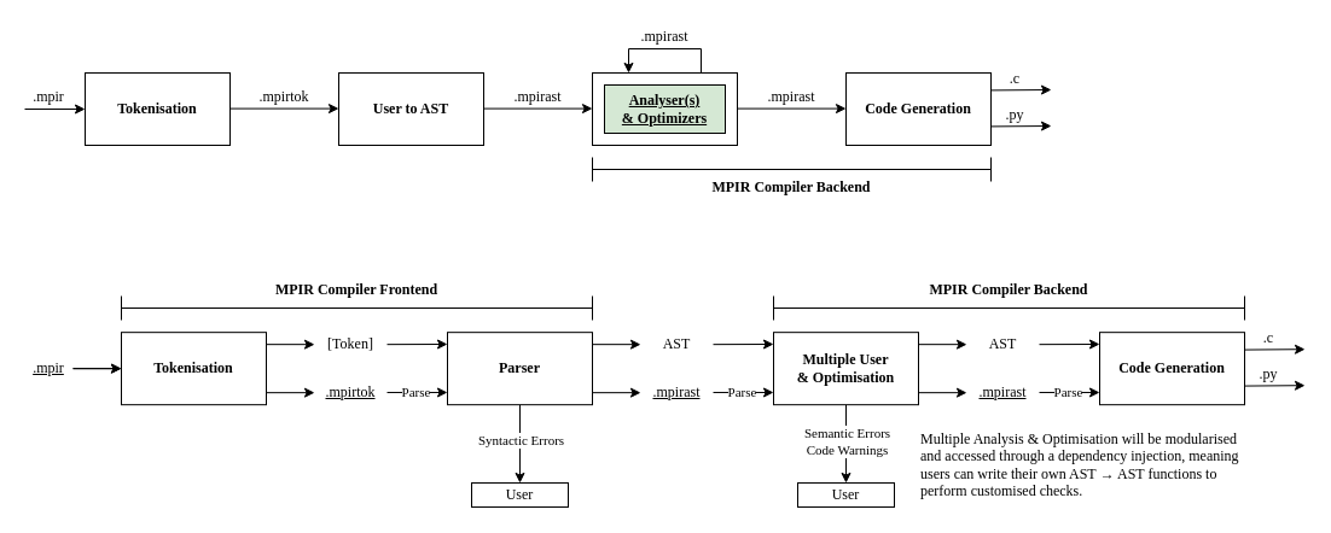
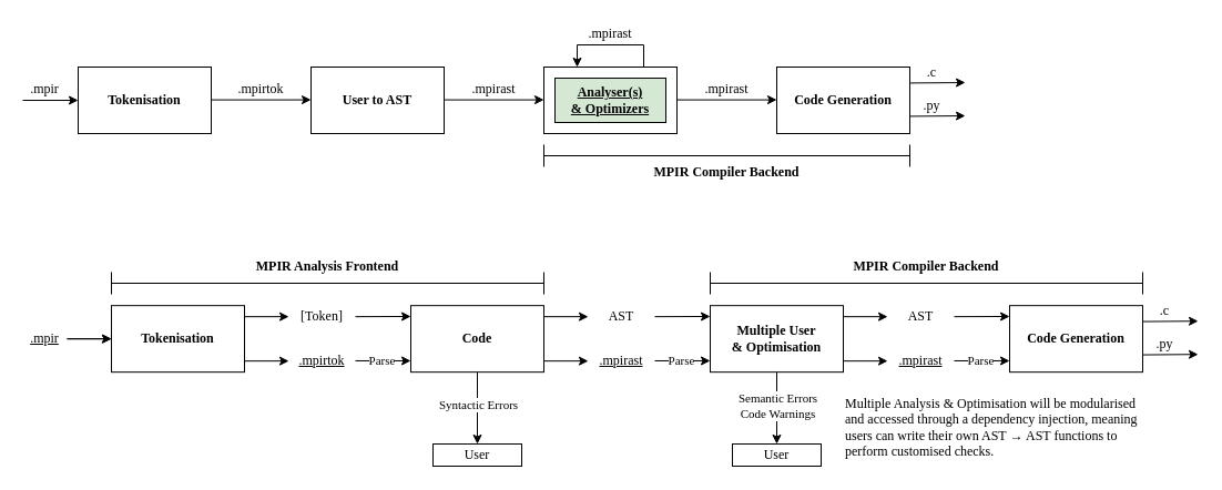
  <mxCell id="0" />
  <mxCell id="1" parent="0" />
  <mxCell id="2" value="" style="rounded=0;whiteSpace=wrap;html=1;fontFamily=CMU Serif;fontStyle=1" parent="1" vertex="1"><mxGeometry x="490" y="60" width="120" height="60" as="geometry" /></mxCell>
  <mxCell id="3" value="Tokenisation" style="rounded=0;whiteSpace=wrap;html=1;fontFamily=CMU Serif;fontStyle=1" parent="1" vertex="1"><mxGeometry x="70" y="60" width="120" height="60" as="geometry" /></mxCell>
  <mxCell id="4" value="User to AST" style="rounded=0;whiteSpace=wrap;html=1;fontFamily=CMU Serif;fontStyle=1" parent="1" vertex="1"><mxGeometry x="280" y="60" width="120" height="60" as="geometry" /></mxCell>
  <mxCell id="5" value="" style="endArrow=classic;html=1;rounded=0;fontFamily=CMU Serif;" parent="1" edge="1"><mxGeometry width="50" height="50" relative="1" as="geometry"><mxPoint y="90" as="sourcePoint" x="20" /><mxPoint x="70" y="90" as="targetPoint" /></mxGeometry></mxCell>
  <mxCell id="6" value=".mpir" style="text;html=1;strokeColor=none;fillColor=none;align=center;verticalAlign=middle;whiteSpace=wrap;rounded=0;fontFamily=CMU Serif;" parent="1" vertex="1"><mxGeometry y="70" width="40" height="20" as="geometry" x="20" /></mxCell>
  <mxCell id="7" value="" style="endArrow=classic;html=1;rounded=0;fontFamily=CMU Serif;" parent="1" edge="1"><mxGeometry width="50" height="50" relative="1" as="geometry"><mxPoint x="190" y="89.58" as="sourcePoint" /><mxPoint x="280" y="89.58" as="targetPoint" /></mxGeometry></mxCell>
  <mxCell id="8" value=".mpirtok" style="text;html=1;strokeColor=none;fillColor=none;align=center;verticalAlign=middle;whiteSpace=wrap;rounded=0;fontFamily=CMU Serif;" parent="1" vertex="1"><mxGeometry x="190" y="70" width="90" height="20" as="geometry" /></mxCell>
  <mxCell id="9" value="Analyser(s)&lt;br&gt;&amp;amp; Optimizers" style="rounded=0;whiteSpace=wrap;html=1;fontFamily=CMU Serif;fontStyle=5;fillColor=#d5e8d4;" parent="1" vertex="1"><mxGeometry x="500" y="70" width="100" height="40" as="geometry" /></mxCell>
  <mxCell id="10" value="" style="endArrow=classic;html=1;rounded=0;fontFamily=CMU Serif;" parent="1" edge="1"><mxGeometry width="50" height="50" relative="1" as="geometry"><mxPoint x="400" y="89.58" as="sourcePoint" /><mxPoint x="490" y="89.58" as="targetPoint" /></mxGeometry></mxCell>
  <mxCell id="11" value=".mpirast" style="text;html=1;strokeColor=none;fillColor=none;align=center;verticalAlign=middle;whiteSpace=wrap;rounded=0;fontFamily=CMU Serif;" parent="1" vertex="1"><mxGeometry x="400" y="70" width="90" height="20" as="geometry" /></mxCell>
  <mxCell id="12" value="Code Generation" style="rounded=0;whiteSpace=wrap;html=1;fontFamily=CMU Serif;fontStyle=1" parent="1" vertex="1"><mxGeometry x="700" y="60" width="120" height="60" as="geometry" /></mxCell>
  <mxCell id="13" value="" style="endArrow=classic;html=1;rounded=0;fontFamily=CMU Serif;" parent="1" edge="1"><mxGeometry width="50" height="50" relative="1" as="geometry"><mxPoint x="610" y="89.58" as="sourcePoint" /><mxPoint x="700" y="89.58" as="targetPoint" /></mxGeometry></mxCell>
  <mxCell id="14" value=".mpirast" style="text;html=1;strokeColor=none;fillColor=none;align=center;verticalAlign=middle;whiteSpace=wrap;rounded=0;fontFamily=CMU Serif;fontStyle=0" parent="1" vertex="1"><mxGeometry x="610" y="70" width="90" height="20" as="geometry" /></mxCell>
  <mxCell id="15" value="" style="endArrow=classic;html=1;rounded=0;fontFamily=CMU Serif;" parent="1" edge="1"><mxGeometry width="50" height="50" relative="1" as="geometry"><mxPoint x="820" y="74.41" as="sourcePoint" /><mxPoint x="870" y="74" as="targetPoint" /></mxGeometry></mxCell>
  <mxCell id="16" value=".c" style="text;html=1;strokeColor=none;fillColor=none;align=center;verticalAlign=middle;whiteSpace=wrap;rounded=0;fontFamily=CMU Serif;" parent="1" vertex="1"><mxGeometry x="820" y="54.83" width="40" height="20" as="geometry" /></mxCell>
  <mxCell id="17" value="" style="endArrow=classic;html=1;rounded=0;fontFamily=CMU Serif;" parent="1" edge="1"><mxGeometry width="50" height="50" relative="1" as="geometry"><mxPoint x="820" y="104.41" as="sourcePoint" /><mxPoint x="870" y="104" as="targetPoint" /></mxGeometry></mxCell>
  <mxCell id="18" value=".py" style="text;html=1;strokeColor=none;fillColor=none;align=center;verticalAlign=middle;whiteSpace=wrap;rounded=0;fontFamily=CMU Serif;" parent="1" vertex="1"><mxGeometry x="820" y="84.83" width="40" height="20" as="geometry" /></mxCell>
  <mxCell id="19" value="" style="shape=crossbar;whiteSpace=wrap;html=1;rounded=1;fontFamily=CMU Serif;" parent="1" vertex="1"><mxGeometry x="100" y="245" width="390" height="20" as="geometry" /></mxCell>
  <mxCell id="20" value="" style="shape=crossbar;whiteSpace=wrap;html=1;rounded=1;fontFamily=CMU Serif;" parent="1" vertex="1"><mxGeometry x="490" y="130" width="330" height="20" as="geometry" /></mxCell>
- <mxCell id="21" value="MPIR Compiler Frontend" style="text;html=1;strokeColor=none;fillColor=none;align=center;verticalAlign=middle;whiteSpace=wrap;rounded=0;fontFamily=CMU Serif;fontStyle=1" parent="1" vertex="1"><mxGeometry x="100" y="225" width="390" height="30" as="geometry" /></mxCell>
+ <mxCell id="21" value="MPIR Analysis Frontend" style="text;html=1;strokeColor=none;fillColor=none;align=center;verticalAlign=middle;whiteSpace=wrap;rounded=0;fontFamily=CMU Serif;fontStyle=1" parent="1" vertex="1"><mxGeometry x="100" y="225" width="390" height="30" as="geometry" /></mxCell>
  <mxCell id="22" value="MPIR Compiler Backend" style="text;html=1;strokeColor=none;fillColor=none;align=center;verticalAlign=middle;whiteSpace=wrap;rounded=0;fontFamily=CMU Serif;fontStyle=1" parent="1" vertex="1"><mxGeometry x="490" y="140" width="330" height="30" as="geometry" /></mxCell>
  <mxCell id="23" style="edgeStyle=orthogonalEdgeStyle;rounded=0;orthogonalLoop=1;jettySize=auto;html=1;entryX=0.25;entryY=0;entryDx=0;entryDy=0;fontFamily=CMU Serif;exitX=0.75;exitY=0;exitDx=0;exitDy=0;" parent="1" source="2" target="2" edge="1"><mxGeometry relative="1" as="geometry"><Array as="points"><mxPoint x="580" y="40" /><mxPoint x="520" y="40" /></Array></mxGeometry></mxCell>
  <mxCell id="24" value=".mpirast" style="text;html=1;strokeColor=none;fillColor=none;align=center;verticalAlign=middle;whiteSpace=wrap;rounded=0;fontFamily=CMU Serif;fontStyle=0" parent="1" vertex="1"><mxGeometry x="520" y="20" width="60" height="20" as="geometry" /></mxCell>
  <mxCell id="25" value="" style="endArrow=classic;html=1;rounded=0;fontFamily=CMU Serif;" edge="1" parent="1"><mxGeometry width="50" height="50" relative="1" as="geometry"><mxPoint x="60" y="305.17" as="sourcePoint" /><mxPoint x="100" y="305.17" as="targetPoint" /></mxGeometry></mxCell>
  <mxCell id="26" value="" style="edgeStyle=orthogonalEdgeStyle;rounded=0;orthogonalLoop=1;jettySize=auto;html=1;fontFamily=CMU Serif;" edge="1" parent="1" source="27" target="28"><mxGeometry relative="1" as="geometry" /></mxCell>
  <mxCell id="27" value=".mpir" style="text;html=1;strokeColor=none;fillColor=none;align=center;verticalAlign=middle;whiteSpace=wrap;rounded=0;fontFamily=CMU Serif;fontStyle=4" vertex="1" parent="1"><mxGeometry y="295.17" width="40" height="20" as="geometry" x="20" /></mxCell>
  <mxCell id="28" value="Tokenisation" style="rounded=0;whiteSpace=wrap;html=1;fontFamily=CMU Serif;fontStyle=1" vertex="1" parent="1"><mxGeometry x="100" y="275.17" width="120" height="60" as="geometry" /></mxCell>
  <mxCell id="29" value="" style="endArrow=classic;html=1;rounded=0;fontFamily=CMU Serif;exitX=1;exitY=0.75;exitDx=0;exitDy=0;" edge="1" parent="1"><mxGeometry width="50" height="50" relative="1" as="geometry"><mxPoint x="220" y="285.17" as="sourcePoint" /><mxPoint x="260" y="285.17" as="targetPoint" /></mxGeometry></mxCell>
  <mxCell id="30" value="" style="endArrow=classic;html=1;rounded=0;fontFamily=CMU Serif;exitX=1;exitY=0.75;exitDx=0;exitDy=0;" edge="1" parent="1"><mxGeometry width="50" height="50" relative="1" as="geometry"><mxPoint x="220" y="325.17" as="sourcePoint" /><mxPoint x="260" y="325.17" as="targetPoint" /></mxGeometry></mxCell>
  <mxCell id="31" value=".mpirtok" style="text;html=1;strokeColor=none;fillColor=none;align=center;verticalAlign=middle;whiteSpace=wrap;rounded=0;fontFamily=CMU Serif;fontStyle=4" vertex="1" parent="1"><mxGeometry x="260" y="315.17" width="60" height="20" as="geometry" /></mxCell>
  <mxCell id="32" value="[Token]" style="text;html=1;strokeColor=none;fillColor=none;align=center;verticalAlign=middle;whiteSpace=wrap;rounded=0;fontFamily=CMU Serif;fontStyle=0" vertex="1" parent="1"><mxGeometry x="260" y="275.17" width="60" height="20" as="geometry" /></mxCell>
  <mxCell id="33" value="" style="edgeStyle=orthogonalEdgeStyle;rounded=0;orthogonalLoop=1;jettySize=auto;html=1;fontFamily=CMU Serif;" edge="1" parent="1" source="35"><mxGeometry relative="1" as="geometry"><mxPoint x="430" y="400" as="targetPoint" /></mxGeometry></mxCell>
  <mxCell id="34" value="Syntactic Errors" style="edgeLabel;html=1;align=center;verticalAlign=middle;resizable=0;points=[];fontFamily=CMU Serif;" vertex="1" connectable="0" parent="33"><mxGeometry x="-0.126" relative="1" as="geometry"><mxPoint as="offset" /></mxGeometry></mxCell>
- <mxCell id="35" value="Parser" style="rounded=0;whiteSpace=wrap;html=1;fontFamily=CMU Serif;fontStyle=1" vertex="1" parent="1"><mxGeometry x="370" y="275.17" width="120" height="60" as="geometry" /></mxCell>
+ <mxCell id="35" value="Code" style="rounded=0;whiteSpace=wrap;html=1;fontFamily=CMU Serif;fontStyle=1" vertex="1" parent="1"><mxGeometry x="370" y="275.17" width="120" height="60" as="geometry" /></mxCell>
  <mxCell id="36" value="" style="endArrow=classic;html=1;rounded=0;fontFamily=CMU Serif;" edge="1" parent="1"><mxGeometry width="50" height="50" relative="1" as="geometry"><mxPoint x="320" y="324.97" as="sourcePoint" /><mxPoint x="370" y="324.97" as="targetPoint" /><Array as="points"><mxPoint x="350" y="324.97" /></Array></mxGeometry></mxCell>
  <mxCell id="37" value="Parse" style="edgeLabel;html=1;align=center;verticalAlign=middle;resizable=0;points=[];fontFamily=CMU Serif;" vertex="1" connectable="0" parent="36"><mxGeometry x="-0.08" y="-1" relative="1" as="geometry"><mxPoint y="-1" as="offset" /></mxGeometry></mxCell>
  <mxCell id="38" value="" style="endArrow=classic;html=1;rounded=0;fontFamily=CMU Serif;" edge="1" parent="1"><mxGeometry width="50" height="50" relative="1" as="geometry"><mxPoint x="320" y="285.17" as="sourcePoint" /><mxPoint x="370" y="284.97" as="targetPoint" /></mxGeometry></mxCell>
  <mxCell id="39" value="" style="endArrow=classic;html=1;rounded=0;fontFamily=CMU Serif;exitX=1;exitY=0.75;exitDx=0;exitDy=0;" edge="1" parent="1"><mxGeometry width="50" height="50" relative="1" as="geometry"><mxPoint x="490" y="285.17" as="sourcePoint" /><mxPoint x="530" y="285.17" as="targetPoint" /></mxGeometry></mxCell>
  <mxCell id="40" value="" style="endArrow=classic;html=1;rounded=0;fontFamily=CMU Serif;exitX=1;exitY=0.75;exitDx=0;exitDy=0;" edge="1" parent="1"><mxGeometry width="50" height="50" relative="1" as="geometry"><mxPoint x="490" y="325.17" as="sourcePoint" /><mxPoint x="530" y="325.17" as="targetPoint" /></mxGeometry></mxCell>
  <mxCell id="41" value=".mpirast" style="text;html=1;strokeColor=none;fillColor=none;align=center;verticalAlign=middle;whiteSpace=wrap;rounded=0;fontFamily=CMU Serif;fontStyle=4" vertex="1" parent="1"><mxGeometry x="530" y="315.17" width="60" height="20" as="geometry" /></mxCell>
  <mxCell id="42" value="AST" style="text;html=1;strokeColor=none;fillColor=none;align=center;verticalAlign=middle;whiteSpace=wrap;rounded=0;fontFamily=CMU Serif;fontStyle=0" vertex="1" parent="1"><mxGeometry x="530" y="275.17" width="60" height="20" as="geometry" /></mxCell>
  <mxCell id="43" value="" style="endArrow=classic;html=1;rounded=0;fontFamily=CMU Serif;" edge="1" parent="1"><mxGeometry width="50" height="50" relative="1" as="geometry"><mxPoint x="590" y="324.97" as="sourcePoint" /><mxPoint x="640" y="324.97" as="targetPoint" /><Array as="points"><mxPoint x="620" y="324.97" /></Array></mxGeometry></mxCell>
  <mxCell id="44" value="Parse" style="edgeLabel;html=1;align=center;verticalAlign=middle;resizable=0;points=[];fontFamily=CMU Serif;" vertex="1" connectable="0" parent="43"><mxGeometry x="-0.08" y="-1" relative="1" as="geometry"><mxPoint y="-1" as="offset" /></mxGeometry></mxCell>
  <mxCell id="45" value="" style="endArrow=classic;html=1;rounded=0;fontFamily=CMU Serif;" edge="1" parent="1"><mxGeometry width="50" height="50" relative="1" as="geometry"><mxPoint x="590" y="285.17" as="sourcePoint" /><mxPoint x="640" y="284.97" as="targetPoint" /></mxGeometry></mxCell>
  <mxCell id="46" value="" style="edgeStyle=orthogonalEdgeStyle;rounded=0;orthogonalLoop=1;jettySize=auto;html=1;fontFamily=CMU Serif;" edge="1" parent="1" source="48"><mxGeometry relative="1" as="geometry"><mxPoint x="700" y="400" as="targetPoint" /></mxGeometry></mxCell>
  <mxCell id="47" value="Semantic Errors&lt;br&gt;Code Warnings" style="edgeLabel;html=1;align=center;verticalAlign=middle;resizable=0;points=[];fontFamily=CMU Serif;" vertex="1" connectable="0" parent="46"><mxGeometry x="-0.095" relative="1" as="geometry"><mxPoint as="offset" /></mxGeometry></mxCell>
  <mxCell id="48" value="Multiple User&lt;br&gt;&amp;amp; Optimisation" style="rounded=0;whiteSpace=wrap;html=1;fontFamily=CMU Serif;fontStyle=1" vertex="1" parent="1"><mxGeometry x="640" y="275.17" width="120" height="60" as="geometry" /></mxCell>
  <mxCell id="49" value="" style="endArrow=classic;html=1;rounded=0;fontFamily=CMU Serif;exitX=1;exitY=0.75;exitDx=0;exitDy=0;" edge="1" parent="1"><mxGeometry width="50" height="50" relative="1" as="geometry"><mxPoint x="760" y="285.17" as="sourcePoint" /><mxPoint x="800" y="285.17" as="targetPoint" /></mxGeometry></mxCell>
  <mxCell id="50" value="" style="endArrow=classic;html=1;rounded=0;fontFamily=CMU Serif;exitX=1;exitY=0.75;exitDx=0;exitDy=0;" edge="1" parent="1"><mxGeometry width="50" height="50" relative="1" as="geometry"><mxPoint x="760" y="325.17" as="sourcePoint" /><mxPoint x="800" y="325.17" as="targetPoint" /></mxGeometry></mxCell>
  <mxCell id="51" value=".mpirast" style="text;html=1;strokeColor=none;fillColor=none;align=center;verticalAlign=middle;whiteSpace=wrap;rounded=0;fontFamily=CMU Serif;fontStyle=4" vertex="1" parent="1"><mxGeometry x="800" y="315.17" width="60" height="20" as="geometry" /></mxCell>
  <mxCell id="52" value="AST" style="text;html=1;strokeColor=none;fillColor=none;align=center;verticalAlign=middle;whiteSpace=wrap;rounded=0;fontFamily=CMU Serif;fontStyle=0" vertex="1" parent="1"><mxGeometry x="800" y="275.17" width="60" height="20" as="geometry" /></mxCell>
  <mxCell id="53" value="" style="endArrow=classic;html=1;rounded=0;fontFamily=CMU Serif;" edge="1" parent="1"><mxGeometry width="50" height="50" relative="1" as="geometry"><mxPoint x="860" y="324.97" as="sourcePoint" /><mxPoint x="910" y="324.97" as="targetPoint" /><Array as="points"><mxPoint x="890" y="324.97" /></Array></mxGeometry></mxCell>
  <mxCell id="54" value="Parse" style="edgeLabel;html=1;align=center;verticalAlign=middle;resizable=0;points=[];fontFamily=CMU Serif;" vertex="1" connectable="0" parent="53"><mxGeometry x="-0.08" y="-1" relative="1" as="geometry"><mxPoint y="-1" as="offset" /></mxGeometry></mxCell>
  <mxCell id="55" value="" style="endArrow=classic;html=1;rounded=0;fontFamily=CMU Serif;" edge="1" parent="1"><mxGeometry width="50" height="50" relative="1" as="geometry"><mxPoint x="860" y="285.17" as="sourcePoint" /><mxPoint x="910" y="284.97" as="targetPoint" /></mxGeometry></mxCell>
  <mxCell id="56" value="Code Generation" style="rounded=0;whiteSpace=wrap;html=1;fontFamily=CMU Serif;fontStyle=1" vertex="1" parent="1"><mxGeometry x="910" y="275.17" width="120" height="60" as="geometry" /></mxCell>
  <mxCell id="57" value="" style="endArrow=classic;html=1;rounded=0;fontFamily=CMU Serif;" edge="1" parent="1"><mxGeometry width="50" height="50" relative="1" as="geometry"><mxPoint x="1030" y="289.58" as="sourcePoint" /><mxPoint x="1080" y="289.17" as="targetPoint" /></mxGeometry></mxCell>
  <mxCell id="58" value=".c" style="text;html=1;strokeColor=none;fillColor=none;align=center;verticalAlign=middle;whiteSpace=wrap;rounded=0;fontFamily=CMU Serif;" vertex="1" parent="1"><mxGeometry x="1030" y="270" width="40" height="20" as="geometry" /></mxCell>
  <mxCell id="59" value="" style="endArrow=classic;html=1;rounded=0;fontFamily=CMU Serif;" edge="1" parent="1"><mxGeometry width="50" height="50" relative="1" as="geometry"><mxPoint x="1030" y="319.58" as="sourcePoint" /><mxPoint x="1080" y="319.17" as="targetPoint" /></mxGeometry></mxCell>
  <mxCell id="60" value=".py" style="text;html=1;strokeColor=none;fillColor=none;align=center;verticalAlign=middle;whiteSpace=wrap;rounded=0;fontFamily=CMU Serif;" vertex="1" parent="1"><mxGeometry x="1030" y="300" width="40" height="20" as="geometry" /></mxCell>
  <mxCell id="61" value="" style="shape=crossbar;whiteSpace=wrap;html=1;rounded=1;fontFamily=CMU Serif;" vertex="1" parent="1"><mxGeometry x="640" y="245" width="390" height="20" as="geometry" /></mxCell>
  <mxCell id="62" value="MPIR Compiler Backend" style="text;html=1;strokeColor=none;fillColor=none;align=center;verticalAlign=middle;whiteSpace=wrap;rounded=0;fontFamily=CMU Serif;fontStyle=1" vertex="1" parent="1"><mxGeometry x="640" y="225" width="390" height="30" as="geometry" /></mxCell>
  <mxCell id="63" value="User" style="rounded=0;whiteSpace=wrap;html=1;fontFamily=CMU Serif;" vertex="1" parent="1"><mxGeometry x="660" y="400" width="80" height="20" as="geometry" /></mxCell>
  <mxCell id="64" value="User" style="rounded=0;whiteSpace=wrap;html=1;fontFamily=CMU Serif;" vertex="1" parent="1"><mxGeometry x="390" y="400" width="80" height="20" as="geometry" /></mxCell>
  <mxCell id="65" value="Multiple Analysis &amp;amp; Optimisation will be modularised and accessed through a dependency injection, meaning users can write their own AST&amp;nbsp;→ AST functions to perform customised checks." style="text;html=1;strokeColor=none;fillColor=none;align=left;verticalAlign=top;whiteSpace=wrap;rounded=0;fontFamily=CMU Serif;fontSize=12;fontStyle=0" vertex="1" parent="1"><mxGeometry x="760" y="350" width="280" height="70" as="geometry" /></mxCell>
